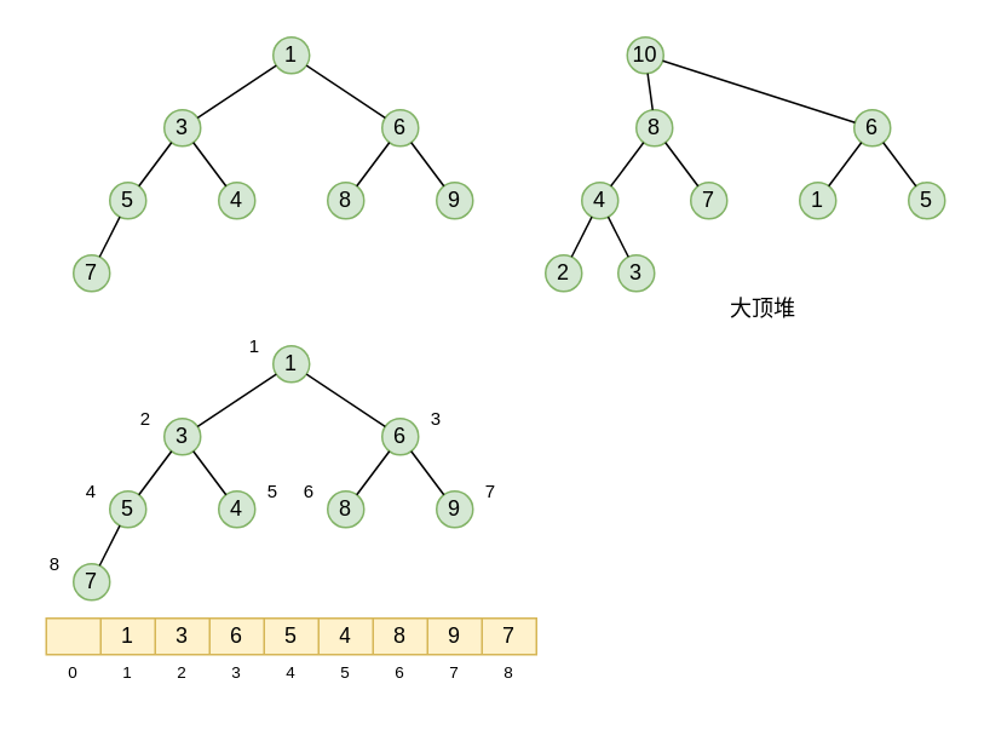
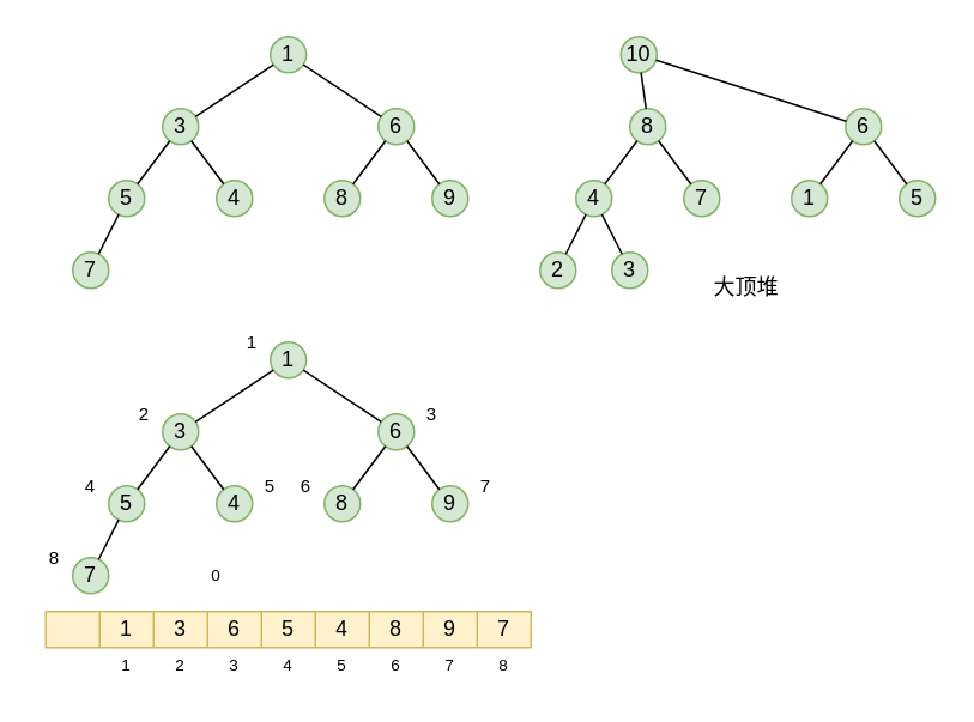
  <mxCell id="0" />
  <mxCell id="1" parent="0" />
  <mxCell id="2" value="1" style="ellipse;whiteSpace=wrap;html=1;aspect=fixed;fillColor=#d5e8d4;strokeColor=#82b366;" vertex="1" parent="1"><mxGeometry x="150" y="20" width="20" height="20" as="geometry" /></mxCell>
  <mxCell id="3" value="3" style="ellipse;whiteSpace=wrap;html=1;aspect=fixed;fillColor=#d5e8d4;strokeColor=#82b366;" vertex="1" parent="1"><mxGeometry x="90" y="60" width="20" height="20" as="geometry" /></mxCell>
  <mxCell id="4" value="6" style="ellipse;whiteSpace=wrap;html=1;aspect=fixed;fillColor=#d5e8d4;strokeColor=#82b366;" vertex="1" parent="1"><mxGeometry x="210" y="60" width="20" height="20" as="geometry" /></mxCell>
  <mxCell id="5" value="5" style="ellipse;whiteSpace=wrap;html=1;aspect=fixed;fillColor=#d5e8d4;strokeColor=#82b366;" vertex="1" parent="1"><mxGeometry x="60" y="100" width="20" height="20" as="geometry" /></mxCell>
  <mxCell id="6" value="4" style="ellipse;whiteSpace=wrap;html=1;aspect=fixed;fillColor=#d5e8d4;strokeColor=#82b366;" vertex="1" parent="1"><mxGeometry x="120" y="100" width="20" height="20" as="geometry" /></mxCell>
  <mxCell id="7" value="8" style="ellipse;whiteSpace=wrap;html=1;aspect=fixed;fillColor=#d5e8d4;strokeColor=#82b366;" vertex="1" parent="1"><mxGeometry x="180" y="100" width="20" height="20" as="geometry" /></mxCell>
  <mxCell id="8" value="9" style="ellipse;whiteSpace=wrap;html=1;aspect=fixed;fillColor=#d5e8d4;strokeColor=#82b366;" vertex="1" parent="1"><mxGeometry x="240" y="100" width="20" height="20" as="geometry" /></mxCell>
  <mxCell id="9" value="7" style="ellipse;whiteSpace=wrap;html=1;aspect=fixed;fillColor=#d5e8d4;strokeColor=#82b366;" vertex="1" parent="1"><mxGeometry x="40" y="140" width="20" height="20" as="geometry" /></mxCell>
  <mxCell id="10" value="" style="endArrow=none;html=1;" edge="1" parent="1" source="9" target="5"><mxGeometry width="50" height="50" relative="1" as="geometry"><mxPoint x="50" y="70" as="sourcePoint" /><mxPoint x="180.222" y="42.095" as="targetPoint" /></mxGeometry></mxCell>
  <mxCell id="11" value="" style="endArrow=none;html=1;" edge="1" parent="1" source="5" target="3"><mxGeometry width="50" height="50" relative="1" as="geometry"><mxPoint x="60" y="80" as="sourcePoint" /><mxPoint x="190.222" y="52.095" as="targetPoint" /></mxGeometry></mxCell>
  <mxCell id="12" value="" style="endArrow=none;html=1;" edge="1" parent="1" source="3" target="2"><mxGeometry width="50" height="50" relative="1" as="geometry"><mxPoint x="50" y="90" as="sourcePoint" /><mxPoint x="180.222" y="62.095" as="targetPoint" /></mxGeometry></mxCell>
  <mxCell id="13" value="" style="endArrow=none;html=1;" edge="1" parent="1" source="6" target="3"><mxGeometry width="50" height="50" relative="1" as="geometry"><mxPoint x="80" y="100" as="sourcePoint" /><mxPoint x="210.222" y="72.095" as="targetPoint" /></mxGeometry></mxCell>
  <mxCell id="14" value="" style="endArrow=none;html=1;" edge="1" parent="1" source="4" target="2"><mxGeometry width="50" height="50" relative="1" as="geometry"><mxPoint x="70" y="110" as="sourcePoint" /><mxPoint x="200.222" y="82.095" as="targetPoint" /></mxGeometry></mxCell>
  <mxCell id="15" value="" style="endArrow=none;html=1;" edge="1" parent="1" source="7" target="4"><mxGeometry width="50" height="50" relative="1" as="geometry"><mxPoint x="60" y="120" as="sourcePoint" /><mxPoint x="190.222" y="92.095" as="targetPoint" /></mxGeometry></mxCell>
  <mxCell id="16" value="" style="endArrow=none;html=1;" edge="1" parent="1" source="8" target="4"><mxGeometry width="50" height="50" relative="1" as="geometry"><mxPoint x="70" y="130" as="sourcePoint" /><mxPoint x="200.222" y="102.095" as="targetPoint" /></mxGeometry></mxCell>
  <mxCell id="17" value="10" style="ellipse;whiteSpace=wrap;html=1;aspect=fixed;fillColor=#d5e8d4;strokeColor=#82b366;" vertex="1" parent="1"><mxGeometry x="345" y="20" width="20" height="20" as="geometry" /></mxCell>
  <mxCell id="18" value="8" style="ellipse;whiteSpace=wrap;html=1;aspect=fixed;fillColor=#d5e8d4;strokeColor=#82b366;" vertex="1" parent="1"><mxGeometry x="350" y="60" width="20" height="20" as="geometry" /></mxCell>
  <mxCell id="19" value="6" style="ellipse;whiteSpace=wrap;html=1;aspect=fixed;fillColor=#d5e8d4;strokeColor=#82b366;" vertex="1" parent="1"><mxGeometry x="470" y="60" width="20" height="20" as="geometry" /></mxCell>
  <mxCell id="20" value="4" style="ellipse;whiteSpace=wrap;html=1;aspect=fixed;fillColor=#d5e8d4;strokeColor=#82b366;" vertex="1" parent="1"><mxGeometry x="320" y="100" width="20" height="20" as="geometry" /></mxCell>
  <mxCell id="21" value="7" style="ellipse;whiteSpace=wrap;html=1;aspect=fixed;fillColor=#d5e8d4;strokeColor=#82b366;" vertex="1" parent="1"><mxGeometry x="380" y="100" width="20" height="20" as="geometry" /></mxCell>
  <mxCell id="22" value="1" style="ellipse;whiteSpace=wrap;html=1;aspect=fixed;fillColor=#d5e8d4;strokeColor=#82b366;" vertex="1" parent="1"><mxGeometry x="440" y="100" width="20" height="20" as="geometry" /></mxCell>
  <mxCell id="23" value="5" style="ellipse;whiteSpace=wrap;html=1;aspect=fixed;fillColor=#d5e8d4;strokeColor=#82b366;" vertex="1" parent="1"><mxGeometry x="500" y="100" width="20" height="20" as="geometry" /></mxCell>
  <mxCell id="24" value="2" style="ellipse;whiteSpace=wrap;html=1;aspect=fixed;fillColor=#d5e8d4;strokeColor=#82b366;" vertex="1" parent="1"><mxGeometry x="300" y="140" width="20" height="20" as="geometry" /></mxCell>
  <mxCell id="25" value="" style="endArrow=none;html=1;" edge="1" parent="1" source="24" target="20"><mxGeometry width="50" height="50" relative="1" as="geometry"><mxPoint x="310" y="70" as="sourcePoint" /><mxPoint x="440.222" y="42.095" as="targetPoint" /></mxGeometry></mxCell>
  <mxCell id="26" value="" style="endArrow=none;html=1;" edge="1" parent="1" source="20" target="18"><mxGeometry width="50" height="50" relative="1" as="geometry"><mxPoint x="320" y="80" as="sourcePoint" /><mxPoint x="450.222" y="52.095" as="targetPoint" /></mxGeometry></mxCell>
  <mxCell id="27" value="" style="endArrow=none;html=1;" edge="1" parent="1" source="18" target="17"><mxGeometry width="50" height="50" relative="1" as="geometry"><mxPoint x="310" y="90" as="sourcePoint" /><mxPoint x="440.222" y="62.095" as="targetPoint" /></mxGeometry></mxCell>
  <mxCell id="28" value="" style="endArrow=none;html=1;" edge="1" parent="1" source="21" target="18"><mxGeometry width="50" height="50" relative="1" as="geometry"><mxPoint x="340" y="100" as="sourcePoint" /><mxPoint x="470.222" y="72.095" as="targetPoint" /></mxGeometry></mxCell>
  <mxCell id="29" value="" style="endArrow=none;html=1;" edge="1" parent="1" source="19" target="17"><mxGeometry width="50" height="50" relative="1" as="geometry"><mxPoint x="330" y="110" as="sourcePoint" /><mxPoint x="460.222" y="82.095" as="targetPoint" /></mxGeometry></mxCell>
  <mxCell id="30" value="" style="endArrow=none;html=1;" edge="1" parent="1" source="22" target="19"><mxGeometry width="50" height="50" relative="1" as="geometry"><mxPoint x="320" y="120" as="sourcePoint" /><mxPoint x="450.222" y="92.095" as="targetPoint" /></mxGeometry></mxCell>
  <mxCell id="31" value="" style="endArrow=none;html=1;" edge="1" parent="1" source="23" target="19"><mxGeometry width="50" height="50" relative="1" as="geometry"><mxPoint x="330" y="130" as="sourcePoint" /><mxPoint x="460.222" y="102.095" as="targetPoint" /></mxGeometry></mxCell>
- <mxCell id="32" value="大顶堆" style="text;html=1;strokeColor=none;fillColor=none;align=center;verticalAlign=middle;whiteSpace=wrap;rounded=0;" vertex="1" parent="1"><mxGeometry x="400" y="160" width="40" height="20" as="geometry" /></mxCell>
+ <mxCell id="32" value="大顶堆" style="text;html=1;strokeColor=none;fillColor=none;align=center;verticalAlign=middle;whiteSpace=wrap;rounded=0;" vertex="1" parent="1"><mxGeometry x="395" y="150" width="40" height="20" as="geometry" /></mxCell>
  <mxCell id="33" value="3" style="ellipse;whiteSpace=wrap;html=1;aspect=fixed;fillColor=#d5e8d4;strokeColor=#82b366;" vertex="1" parent="1"><mxGeometry x="340" y="140" width="20" height="20" as="geometry" /></mxCell>
  <mxCell id="34" value="" style="endArrow=none;html=1;" edge="1" parent="1" source="33" target="20"><mxGeometry width="50" height="50" relative="1" as="geometry"><mxPoint x="324.472" y="151.056" as="sourcePoint" /><mxPoint x="335.528" y="128.944" as="targetPoint" /></mxGeometry></mxCell>
  <mxCell id="35" value="1" style="ellipse;whiteSpace=wrap;html=1;aspect=fixed;fillColor=#d5e8d4;strokeColor=#82b366;" vertex="1" parent="1"><mxGeometry x="150" y="190" width="20" height="20" as="geometry" /></mxCell>
  <mxCell id="36" value="3" style="ellipse;whiteSpace=wrap;html=1;aspect=fixed;fillColor=#d5e8d4;strokeColor=#82b366;" vertex="1" parent="1"><mxGeometry x="90" y="230" width="20" height="20" as="geometry" /></mxCell>
  <mxCell id="37" value="6" style="ellipse;whiteSpace=wrap;html=1;aspect=fixed;fillColor=#d5e8d4;strokeColor=#82b366;" vertex="1" parent="1"><mxGeometry x="210" y="230" width="20" height="20" as="geometry" /></mxCell>
  <mxCell id="38" value="5" style="ellipse;whiteSpace=wrap;html=1;aspect=fixed;fillColor=#d5e8d4;strokeColor=#82b366;" vertex="1" parent="1"><mxGeometry x="60" y="270" width="20" height="20" as="geometry" /></mxCell>
  <mxCell id="39" value="4" style="ellipse;whiteSpace=wrap;html=1;aspect=fixed;fillColor=#d5e8d4;strokeColor=#82b366;" vertex="1" parent="1"><mxGeometry x="120" y="270" width="20" height="20" as="geometry" /></mxCell>
  <mxCell id="40" value="8" style="ellipse;whiteSpace=wrap;html=1;aspect=fixed;fillColor=#d5e8d4;strokeColor=#82b366;" vertex="1" parent="1"><mxGeometry x="180" y="270" width="20" height="20" as="geometry" /></mxCell>
  <mxCell id="41" value="9" style="ellipse;whiteSpace=wrap;html=1;aspect=fixed;fillColor=#d5e8d4;strokeColor=#82b366;" vertex="1" parent="1"><mxGeometry x="240" y="270" width="20" height="20" as="geometry" /></mxCell>
  <mxCell id="42" value="7" style="ellipse;whiteSpace=wrap;html=1;aspect=fixed;fillColor=#d5e8d4;strokeColor=#82b366;" vertex="1" parent="1"><mxGeometry x="40" y="310" width="20" height="20" as="geometry" /></mxCell>
  <mxCell id="43" value="" style="endArrow=none;html=1;" edge="1" parent="1" source="42" target="38"><mxGeometry width="50" height="50" relative="1" as="geometry"><mxPoint x="50" y="240" as="sourcePoint" /><mxPoint x="180.222" y="212.095" as="targetPoint" /></mxGeometry></mxCell>
  <mxCell id="44" value="" style="endArrow=none;html=1;" edge="1" parent="1" source="38" target="36"><mxGeometry width="50" height="50" relative="1" as="geometry"><mxPoint x="60" y="250" as="sourcePoint" /><mxPoint x="190.222" y="222.095" as="targetPoint" /></mxGeometry></mxCell>
  <mxCell id="45" value="" style="endArrow=none;html=1;" edge="1" parent="1" source="36" target="35"><mxGeometry width="50" height="50" relative="1" as="geometry"><mxPoint x="50" y="260" as="sourcePoint" /><mxPoint x="180.222" y="232.095" as="targetPoint" /></mxGeometry></mxCell>
  <mxCell id="46" value="" style="endArrow=none;html=1;" edge="1" parent="1" source="39" target="36"><mxGeometry width="50" height="50" relative="1" as="geometry"><mxPoint x="80" y="270" as="sourcePoint" /><mxPoint x="210.222" y="242.095" as="targetPoint" /></mxGeometry></mxCell>
  <mxCell id="47" value="" style="endArrow=none;html=1;" edge="1" parent="1" source="37" target="35"><mxGeometry width="50" height="50" relative="1" as="geometry"><mxPoint x="70" y="280" as="sourcePoint" /><mxPoint x="200.222" y="252.095" as="targetPoint" /></mxGeometry></mxCell>
  <mxCell id="48" value="" style="endArrow=none;html=1;" edge="1" parent="1" source="40" target="37"><mxGeometry width="50" height="50" relative="1" as="geometry"><mxPoint x="60" y="290" as="sourcePoint" /><mxPoint x="190.222" y="262.095" as="targetPoint" /></mxGeometry></mxCell>
  <mxCell id="49" value="" style="endArrow=none;html=1;" edge="1" parent="1" source="41" target="37"><mxGeometry width="50" height="50" relative="1" as="geometry"><mxPoint x="70" y="300" as="sourcePoint" /><mxPoint x="200.222" y="272.095" as="targetPoint" /></mxGeometry></mxCell>
  <mxCell id="50" value="1" style="text;html=1;strokeColor=none;fillColor=none;align=center;verticalAlign=middle;whiteSpace=wrap;rounded=0;fontSize=10;" vertex="1" parent="1"><mxGeometry x="130" y="180" width="20" height="20" as="geometry" /></mxCell>
  <mxCell id="51" value="2" style="text;html=1;strokeColor=none;fillColor=none;align=center;verticalAlign=middle;whiteSpace=wrap;rounded=0;fontSize=10;" vertex="1" parent="1"><mxGeometry x="70" y="220" width="20" height="20" as="geometry" /></mxCell>
  <mxCell id="52" value="3" style="text;html=1;strokeColor=none;fillColor=none;align=center;verticalAlign=middle;whiteSpace=wrap;rounded=0;fontSize=10;" vertex="1" parent="1"><mxGeometry x="230" y="220" width="20" height="20" as="geometry" /></mxCell>
  <mxCell id="53" value="4" style="text;html=1;strokeColor=none;fillColor=none;align=center;verticalAlign=middle;whiteSpace=wrap;rounded=0;fontSize=10;" vertex="1" parent="1"><mxGeometry x="40" y="260" width="20" height="20" as="geometry" /></mxCell>
  <mxCell id="54" value="5" style="text;html=1;strokeColor=none;fillColor=none;align=center;verticalAlign=middle;whiteSpace=wrap;rounded=0;fontSize=10;" vertex="1" parent="1"><mxGeometry x="140" y="260" width="20" height="20" as="geometry" /></mxCell>
  <mxCell id="55" value="6" style="text;html=1;strokeColor=none;fillColor=none;align=center;verticalAlign=middle;whiteSpace=wrap;rounded=0;fontSize=10;" vertex="1" parent="1"><mxGeometry x="160" y="260" width="20" height="20" as="geometry" /></mxCell>
  <mxCell id="56" value="7" style="text;html=1;strokeColor=none;fillColor=none;align=center;verticalAlign=middle;whiteSpace=wrap;rounded=0;fontSize=10;" vertex="1" parent="1"><mxGeometry x="260" y="260" width="20" height="20" as="geometry" /></mxCell>
  <mxCell id="57" value="8" style="text;html=1;strokeColor=none;fillColor=none;align=center;verticalAlign=middle;whiteSpace=wrap;rounded=0;fontSize=10;" vertex="1" parent="1"><mxGeometry y="300" width="20" height="20" as="geometry" x="20" /></mxCell>
  <mxCell id="58" value="" style="shape=table;html=1;whiteSpace=wrap;startSize=0;container=1;collapsible=0;childLayout=tableLayout;fillColor=#fff2cc;strokeColor=#d6b656;" vertex="1" parent="1"><mxGeometry x="25" y="340" width="270" height="20" as="geometry" /></mxCell>
  <mxCell id="59" value="" style="shape=partialRectangle;html=1;whiteSpace=wrap;collapsible=0;dropTarget=0;pointerEvents=0;fillColor=none;top=0;left=0;bottom=0;right=0;points=[[0,0.5],[1,0.5]];portConstraint=eastwest;" vertex="1" parent="58"><mxGeometry width="270" height="20" as="geometry" /></mxCell>
  <mxCell id="60" value="" style="shape=partialRectangle;html=1;whiteSpace=wrap;connectable=0;overflow=hidden;fillColor=none;top=0;left=0;bottom=0;right=0;" vertex="1" parent="59"><mxGeometry width="30" height="20" as="geometry" /></mxCell>
  <mxCell id="61" value="1" style="shape=partialRectangle;html=1;whiteSpace=wrap;connectable=0;overflow=hidden;fillColor=none;top=0;left=0;bottom=0;right=0;" vertex="1" parent="59"><mxGeometry x="30" width="30" height="20" as="geometry" /></mxCell>
  <mxCell id="62" value="3" style="shape=partialRectangle;html=1;whiteSpace=wrap;connectable=0;overflow=hidden;fillColor=none;top=0;left=0;bottom=0;right=0;" vertex="1" parent="59"><mxGeometry x="60" width="30" height="20" as="geometry" /></mxCell>
  <mxCell id="63" value="6" style="shape=partialRectangle;html=1;whiteSpace=wrap;connectable=0;overflow=hidden;fillColor=none;top=0;left=0;bottom=0;right=0;" vertex="1" parent="59"><mxGeometry x="90" width="30" height="20" as="geometry" /></mxCell>
  <mxCell id="64" value="5" style="shape=partialRectangle;html=1;whiteSpace=wrap;connectable=0;overflow=hidden;fillColor=none;top=0;left=0;bottom=0;right=0;" vertex="1" parent="59"><mxGeometry x="120" width="30" height="20" as="geometry" /></mxCell>
  <mxCell id="65" value="4" style="shape=partialRectangle;html=1;whiteSpace=wrap;connectable=0;overflow=hidden;fillColor=none;top=0;left=0;bottom=0;right=0;" vertex="1" parent="59"><mxGeometry x="150" width="30" height="20" as="geometry" /></mxCell>
  <mxCell id="66" value="8" style="shape=partialRectangle;html=1;whiteSpace=wrap;connectable=0;overflow=hidden;fillColor=none;top=0;left=0;bottom=0;right=0;" vertex="1" parent="59"><mxGeometry x="180" width="30" height="20" as="geometry" /></mxCell>
  <mxCell id="67" value="9" style="shape=partialRectangle;html=1;whiteSpace=wrap;connectable=0;overflow=hidden;fillColor=none;top=0;left=0;bottom=0;right=0;" vertex="1" parent="59"><mxGeometry x="210" width="30" height="20" as="geometry" /></mxCell>
  <mxCell id="68" value="7" style="shape=partialRectangle;html=1;whiteSpace=wrap;connectable=0;overflow=hidden;fillColor=none;top=0;left=0;bottom=0;right=0;" vertex="1" parent="59"><mxGeometry x="240" width="30" height="20" as="geometry" /></mxCell>
- <mxCell id="69" value="0" style="text;html=1;strokeColor=none;fillColor=none;align=center;verticalAlign=middle;whiteSpace=wrap;rounded=0;fontSize=9;" vertex="1" parent="1"><mxGeometry x="30" y="360" width="20" height="20" as="geometry" /></mxCell>
+ <mxCell id="69" value="0" style="text;html=1;strokeColor=none;fillColor=none;align=center;verticalAlign=middle;whiteSpace=wrap;rounded=0;fontSize=9;" vertex="1" parent="1"><mxGeometry x="110" y="310" width="20" height="20" as="geometry" /></mxCell>
  <mxCell id="70" value="1" style="text;html=1;strokeColor=none;fillColor=none;align=center;verticalAlign=middle;whiteSpace=wrap;rounded=0;fontSize=9;" vertex="1" parent="1"><mxGeometry x="60" y="360" width="20" height="20" as="geometry" /></mxCell>
  <mxCell id="71" value="2" style="text;html=1;strokeColor=none;fillColor=none;align=center;verticalAlign=middle;whiteSpace=wrap;rounded=0;fontSize=9;" vertex="1" parent="1"><mxGeometry x="90" y="360" width="20" height="20" as="geometry" /></mxCell>
  <mxCell id="72" value="3" style="text;html=1;strokeColor=none;fillColor=none;align=center;verticalAlign=middle;whiteSpace=wrap;rounded=0;fontSize=9;" vertex="1" parent="1"><mxGeometry x="120" y="360" width="20" height="20" as="geometry" /></mxCell>
  <mxCell id="73" value="4" style="text;html=1;strokeColor=none;fillColor=none;align=center;verticalAlign=middle;whiteSpace=wrap;rounded=0;fontSize=9;" vertex="1" parent="1"><mxGeometry x="150" y="360" width="20" height="20" as="geometry" /></mxCell>
  <mxCell id="74" value="5" style="text;html=1;strokeColor=none;fillColor=none;align=center;verticalAlign=middle;whiteSpace=wrap;rounded=0;fontSize=9;" vertex="1" parent="1"><mxGeometry x="180" y="360" width="20" height="20" as="geometry" /></mxCell>
  <mxCell id="75" value="6" style="text;html=1;strokeColor=none;fillColor=none;align=center;verticalAlign=middle;whiteSpace=wrap;rounded=0;fontSize=9;" vertex="1" parent="1"><mxGeometry x="210" y="360" width="20" height="20" as="geometry" /></mxCell>
  <mxCell id="76" value="7" style="text;html=1;strokeColor=none;fillColor=none;align=center;verticalAlign=middle;whiteSpace=wrap;rounded=0;fontSize=9;" vertex="1" parent="1"><mxGeometry x="240" y="360" width="20" height="20" as="geometry" /></mxCell>
  <mxCell id="77" value="8" style="text;html=1;strokeColor=none;fillColor=none;align=center;verticalAlign=middle;whiteSpace=wrap;rounded=0;fontSize=9;" vertex="1" parent="1"><mxGeometry x="270" y="360" width="20" height="20" as="geometry" /></mxCell>
